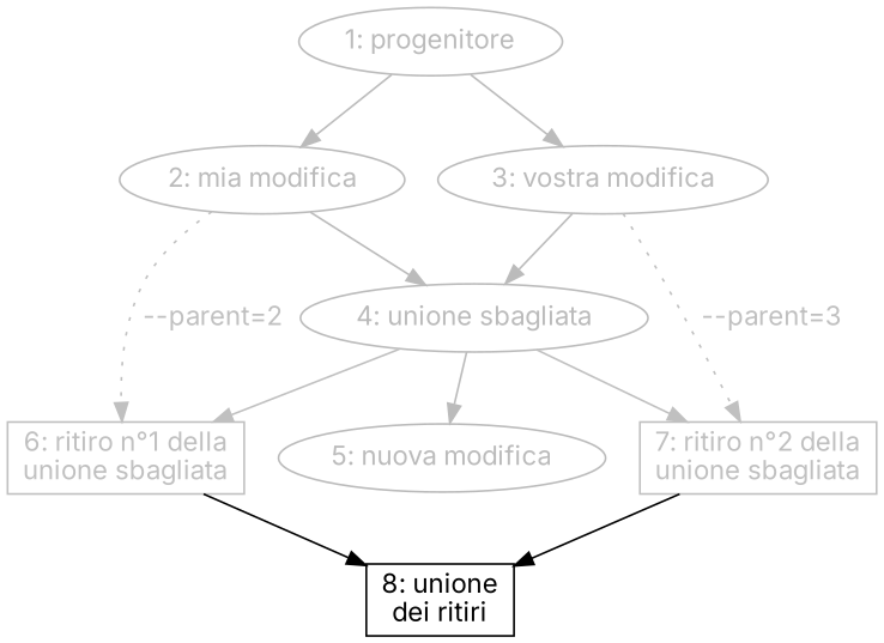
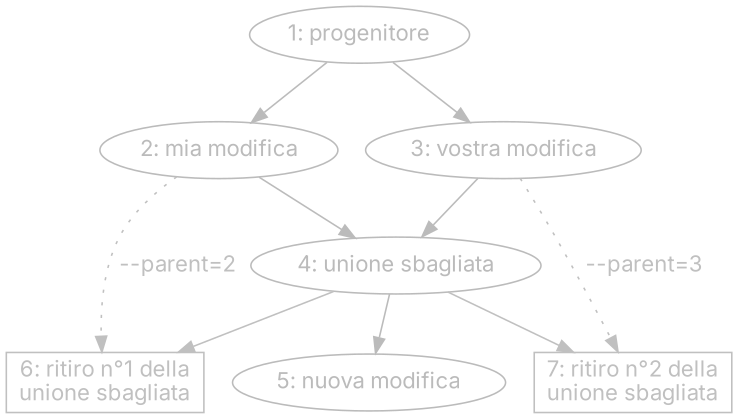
  digraph {
    fontname=Inter
    node [color="#bbbbbb" fontcolor="#bbbbbb" fontname=Inter]
    edge [color="#bbbbbb" fontname=Inter]
    n1 [label="1: progenitore"]
    n2 [label="2: mia modifica"]
    n3 [label="3: vostra modifica"]
    n4 [label="4: unione sbagliata"]
    n5 [color=grey fontcolor=grey label="6: ritiro n°1 della\nunione sbagliata" shape=box]
    n6 [color=grey fontcolor=grey label="7: ritiro n°2 della\nunione sbagliata" shape=box]
    n7 [label="5: nuova modifica"]
-   n8 [label="8: unione\ndei ritiri" shape=box color="" fontcolor=""]
    n1 -> n2
    n1 -> n3
    n2 -> n4
    n2 -> n5 [color=grey fontcolor=grey label="--parent=2" style=dotted]
    n3 -> n4
    n3 -> n6 [color=grey fontcolor=grey label="--parent=3" style=dotted]
    n4 -> n5 [color=grey]
    n4 -> n6 [color=grey]
    n4 -> n7
-   n5 -> n8 [color=""]
-   n6 -> n8 [color=""]
  }
